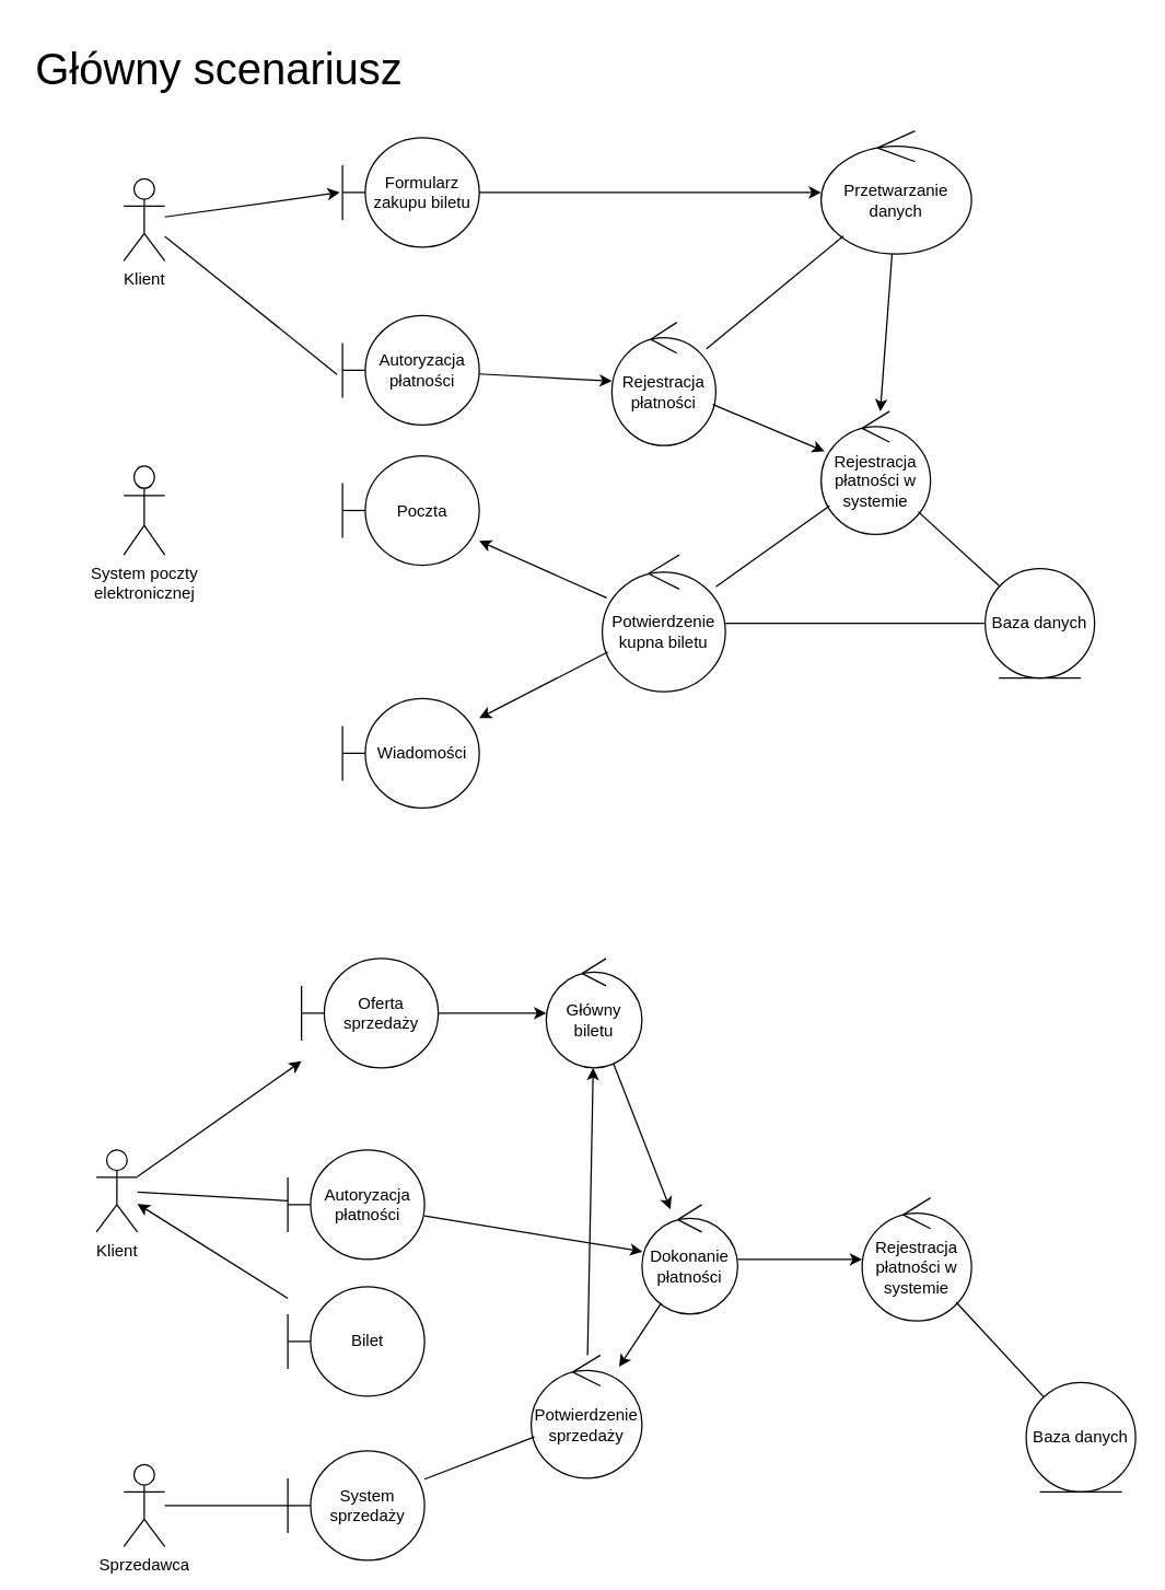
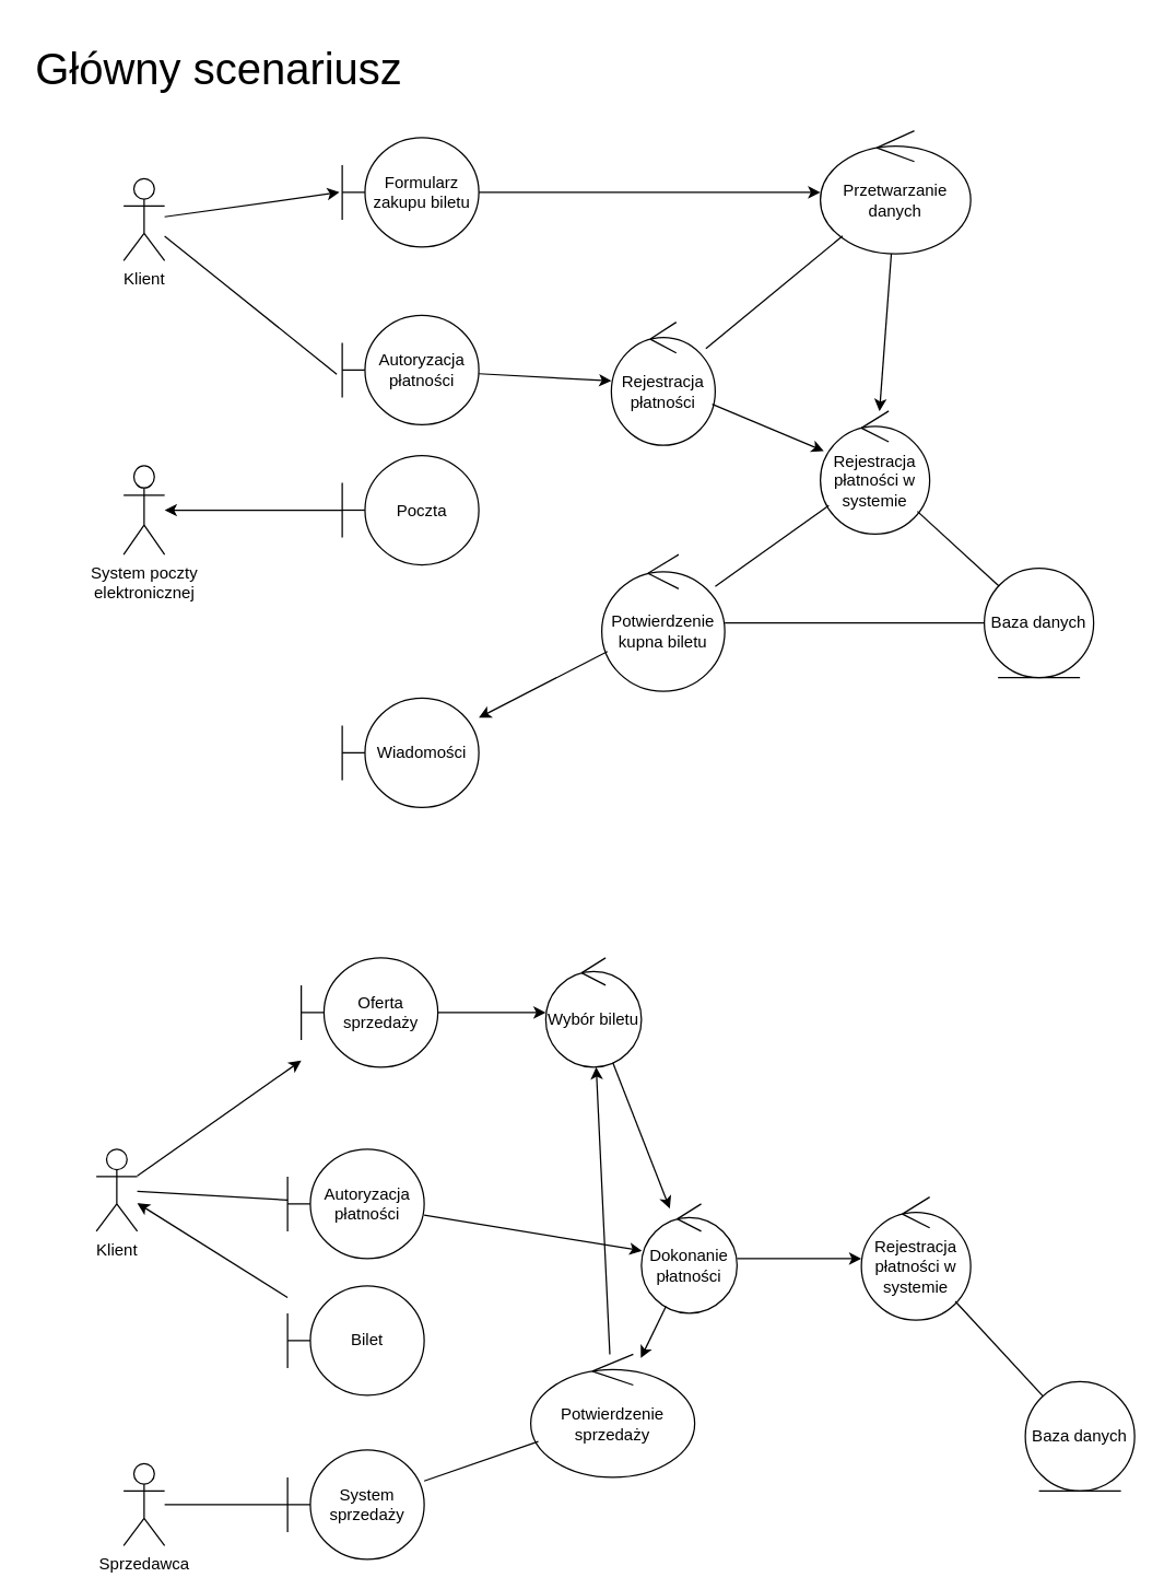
  <mxCell id="0" />
  <mxCell id="1" parent="0" />
  <mxCell id="2" value="Klient" style="shape=umlActor;verticalLabelPosition=bottom;verticalAlign=top;html=1;outlineConnect=0;" vertex="1" parent="1"><mxGeometry x="90" y="130" width="30" height="60" as="geometry" /></mxCell>
  <mxCell id="3" value="Formularz zakupu biletu" style="shape=umlBoundary;whiteSpace=wrap;html=1;" vertex="1" parent="1"><mxGeometry x="250" y="100" width="100" height="80" as="geometry" /></mxCell>
  <mxCell id="4" value="Przetwarzanie danych" style="ellipse;shape=umlControl;whiteSpace=wrap;html=1;" vertex="1" parent="1"><mxGeometry x="600" y="95" width="110" height="90" as="geometry" /></mxCell>
  <mxCell id="5" value="Rejestracja płatności" style="ellipse;shape=umlControl;whiteSpace=wrap;html=1;" vertex="1" parent="1"><mxGeometry x="447" y="235" width="76" height="90" as="geometry" /></mxCell>
  <mxCell id="6" value="Autoryzacja płatności" style="shape=umlBoundary;whiteSpace=wrap;html=1;" vertex="1" parent="1"><mxGeometry x="250" y="230" width="100" height="80" as="geometry" /></mxCell>
  <mxCell id="7" value="Rejestracja płatności w systemie" style="ellipse;shape=umlControl;whiteSpace=wrap;html=1;" vertex="1" parent="1"><mxGeometry x="600" y="300" width="80" height="90" as="geometry" /></mxCell>
  <mxCell id="8" value="Baza danych" style="ellipse;shape=umlEntity;whiteSpace=wrap;html=1;" vertex="1" parent="1"><mxGeometry x="720" y="415" width="80" height="80" as="geometry" /></mxCell>
  <mxCell id="9" value="System poczty&lt;div&gt;elektronicznej&lt;/div&gt;" style="shape=umlActor;verticalLabelPosition=bottom;verticalAlign=top;html=1;" vertex="1" parent="1"><mxGeometry x="90" y="340" width="30" height="65" as="geometry" /></mxCell>
  <mxCell id="10" value="Poczta" style="shape=umlBoundary;whiteSpace=wrap;html=1;" vertex="1" parent="1"><mxGeometry x="250" y="332.5" width="100" height="80" as="geometry" /></mxCell>
  <mxCell id="11" value="Potwierdzenie kupna biletu" style="ellipse;shape=umlControl;whiteSpace=wrap;html=1;" vertex="1" parent="1"><mxGeometry x="440" y="405" width="90" height="100" as="geometry" /></mxCell>
  <mxCell id="12" value="" style="endArrow=none;html=1;rounded=0;exitX=-0.04;exitY=0.538;exitDx=0;exitDy=0;exitPerimeter=0;" edge="1" parent="1" source="6" target="2"><mxGeometry width="50" height="50" relative="1" as="geometry"><mxPoint x="410" y="420" as="sourcePoint" /><mxPoint x="460" y="370" as="targetPoint" /></mxGeometry></mxCell>
  <mxCell id="13" value="Wiadomości" style="shape=umlBoundary;whiteSpace=wrap;html=1;" vertex="1" parent="1"><mxGeometry x="250" y="510" width="100" height="80" as="geometry" /></mxCell>
  <mxCell id="14" value="" style="endArrow=classic;html=1;rounded=0;entryX=-0.02;entryY=0.5;entryDx=0;entryDy=0;entryPerimeter=0;" edge="1" parent="1" source="2" target="3"><mxGeometry width="50" height="50" relative="1" as="geometry"><mxPoint x="140" y="150" as="sourcePoint" /><mxPoint x="460" y="170" as="targetPoint" /></mxGeometry></mxCell>
+ <mxCell id="15" value="" style="endArrow=classic;html=1;rounded=0;" edge="1" parent="1" source="10" target="9"><mxGeometry width="50" height="50" relative="1" as="geometry"><mxPoint x="410" y="390" as="sourcePoint" /><mxPoint x="460" y="340" as="targetPoint" /></mxGeometry></mxCell>
  <mxCell id="16" value="" style="endArrow=none;html=1;rounded=0;" edge="1" parent="1" source="8" target="7"><mxGeometry width="50" height="50" relative="1" as="geometry"><mxPoint x="410" y="390" as="sourcePoint" /><mxPoint x="666.759" y="348.448" as="targetPoint" /></mxGeometry></mxCell>
  <mxCell id="17" value="" style="endArrow=none;html=1;rounded=0;" edge="1" parent="1" source="5" target="4"><mxGeometry width="50" height="50" relative="1" as="geometry"><mxPoint x="450" y="375" as="sourcePoint" /><mxPoint x="500" y="325" as="targetPoint" /></mxGeometry></mxCell>
- <mxCell id="18" value="" style="endArrow=classic;html=1;rounded=0;" edge="1" parent="1" source="11" target="10"><mxGeometry width="50" height="50" relative="1" as="geometry"><mxPoint x="410" y="390" as="sourcePoint" /><mxPoint x="460" y="340" as="targetPoint" /></mxGeometry></mxCell>
  <mxCell id="19" value="" style="endArrow=classic;html=1;rounded=0;" edge="1" parent="1" source="11" target="13"><mxGeometry width="50" height="50" relative="1" as="geometry"><mxPoint x="410" y="390" as="sourcePoint" /><mxPoint x="460" y="340" as="targetPoint" /></mxGeometry></mxCell>
  <mxCell id="20" value="" style="endArrow=none;html=1;rounded=0;" edge="1" parent="1" source="11" target="7"><mxGeometry width="50" height="50" relative="1" as="geometry"><mxPoint x="410" y="390" as="sourcePoint" /><mxPoint x="609.676" y="344.346" as="targetPoint" /></mxGeometry></mxCell>
  <mxCell id="21" value="" style="endArrow=none;html=1;rounded=0;" edge="1" parent="1" source="11" target="8"><mxGeometry width="50" height="50" relative="1" as="geometry"><mxPoint x="410" y="390" as="sourcePoint" /><mxPoint x="460" y="340" as="targetPoint" /></mxGeometry></mxCell>
  <mxCell id="22" value="" style="endArrow=classic;html=1;rounded=0;" edge="1" parent="1" source="4" target="7"><mxGeometry width="50" height="50" relative="1" as="geometry"><mxPoint x="450" y="375" as="sourcePoint" /><mxPoint x="667.76" y="257.159" as="targetPoint" /></mxGeometry></mxCell>
  <mxCell id="23" value="" style="endArrow=classic;html=1;rounded=0;" edge="1" parent="1" source="5" target="7"><mxGeometry width="50" height="50" relative="1" as="geometry"><mxPoint x="410" y="420" as="sourcePoint" /><mxPoint x="460" y="370" as="targetPoint" /></mxGeometry></mxCell>
  <mxCell id="24" value="" style="endArrow=classic;html=1;rounded=0;" edge="1" parent="1" source="6" target="5"><mxGeometry width="50" height="50" relative="1" as="geometry"><mxPoint x="410" y="420" as="sourcePoint" /><mxPoint x="460" y="370" as="targetPoint" /></mxGeometry></mxCell>
  <mxCell id="25" value="" style="endArrow=classic;html=1;rounded=0;" edge="1" parent="1" source="3" target="4"><mxGeometry width="50" height="50" relative="1" as="geometry"><mxPoint x="410" y="420" as="sourcePoint" /><mxPoint x="460" y="370" as="targetPoint" /></mxGeometry></mxCell>
  <mxCell id="26" value="&lt;font style=&quot;font-size: 32px;&quot;&gt;Główny scenariusz&lt;/font&gt;" style="text;html=1;align=center;verticalAlign=middle;whiteSpace=wrap;rounded=0;" vertex="1" parent="1"><mxGeometry width="280" height="60" as="geometry" x="20" y="20" /></mxCell>
  <mxCell id="27" value="Klient" style="shape=umlActor;verticalLabelPosition=bottom;verticalAlign=top;html=1;" vertex="1" parent="1"><mxGeometry x="70" y="840" width="30" height="60" as="geometry" /></mxCell>
  <mxCell id="28" value="Sprzedawca" style="shape=umlActor;verticalLabelPosition=bottom;verticalAlign=top;html=1;" vertex="1" parent="1"><mxGeometry x="90" y="1070" width="30" height="60" as="geometry" /></mxCell>
  <mxCell id="29" value="Oferta sprzedaży" style="shape=umlBoundary;whiteSpace=wrap;html=1;" vertex="1" parent="1"><mxGeometry x="220" y="700" width="100" height="80" as="geometry" /></mxCell>
  <mxCell id="30" value="System sprzedaży" style="shape=umlBoundary;whiteSpace=wrap;html=1;" vertex="1" parent="1"><mxGeometry x="210" y="1060" width="100" height="80" as="geometry" /></mxCell>
- <mxCell id="31" value="Główny biletu" style="ellipse;shape=umlControl;whiteSpace=wrap;html=1;" vertex="1" parent="1"><mxGeometry x="399" y="700" width="70" height="80" as="geometry" /></mxCell>
+ <mxCell id="31" value="Wybór biletu" style="ellipse;shape=umlControl;whiteSpace=wrap;html=1;" vertex="1" parent="1"><mxGeometry x="399" y="700" width="70" height="80" as="geometry" /></mxCell>
  <mxCell id="32" value="Baza danych" style="ellipse;shape=umlEntity;whiteSpace=wrap;html=1;" vertex="1" parent="1"><mxGeometry x="750" y="1010" width="80" height="80" as="geometry" /></mxCell>
  <mxCell id="33" value="Autoryzacja płatności" style="shape=umlBoundary;whiteSpace=wrap;html=1;" vertex="1" parent="1"><mxGeometry x="210" y="840" width="100" height="80" as="geometry" /></mxCell>
  <mxCell id="34" value="Dokonanie płatności" style="ellipse;shape=umlControl;whiteSpace=wrap;html=1;" vertex="1" parent="1"><mxGeometry x="469" y="880" width="70" height="80" as="geometry" /></mxCell>
  <mxCell id="35" value="" style="endArrow=none;html=1;rounded=0;" edge="1" parent="1" source="27" target="33"><mxGeometry width="50" height="50" relative="1" as="geometry"><mxPoint x="410" y="740" as="sourcePoint" /><mxPoint x="460" y="690" as="targetPoint" /></mxGeometry></mxCell>
  <mxCell id="36" value="" style="endArrow=classic;html=1;rounded=0;" edge="1" parent="1" source="27" target="29"><mxGeometry width="50" height="50" relative="1" as="geometry"><mxPoint x="410" y="740" as="sourcePoint" /><mxPoint x="460" y="690" as="targetPoint" /></mxGeometry></mxCell>
  <mxCell id="37" value="" style="endArrow=classic;html=1;rounded=0;" edge="1" parent="1" source="33" target="34"><mxGeometry width="50" height="50" relative="1" as="geometry"><mxPoint x="410" y="740" as="sourcePoint" /><mxPoint x="460" y="690" as="targetPoint" /></mxGeometry></mxCell>
  <mxCell id="38" value="" style="endArrow=classic;html=1;rounded=0;" edge="1" parent="1" source="31" target="34"><mxGeometry width="50" height="50" relative="1" as="geometry"><mxPoint x="410" y="740" as="sourcePoint" /><mxPoint x="460" y="690" as="targetPoint" /></mxGeometry></mxCell>
  <mxCell id="39" value="" style="endArrow=classic;html=1;rounded=0;" edge="1" parent="1" source="29" target="31"><mxGeometry width="50" height="50" relative="1" as="geometry"><mxPoint x="410" y="740" as="sourcePoint" /><mxPoint x="460" y="690" as="targetPoint" /></mxGeometry></mxCell>
  <mxCell id="40" value="Rejestracja płatności w systemie" style="ellipse;shape=umlControl;whiteSpace=wrap;html=1;" vertex="1" parent="1"><mxGeometry x="630" y="875" width="80" height="90" as="geometry" /></mxCell>
  <mxCell id="41" value="" style="endArrow=classic;html=1;rounded=0;" edge="1" parent="1" source="34" target="40"><mxGeometry width="50" height="50" relative="1" as="geometry"><mxPoint x="410" y="840" as="sourcePoint" /><mxPoint x="460" y="790" as="targetPoint" /></mxGeometry></mxCell>
  <mxCell id="42" value="" style="endArrow=none;html=1;rounded=0;" edge="1" parent="1" source="40" target="32"><mxGeometry width="50" height="50" relative="1" as="geometry"><mxPoint x="410" y="840" as="sourcePoint" /><mxPoint x="460" y="790" as="targetPoint" /></mxGeometry></mxCell>
  <mxCell id="43" value="Bilet" style="shape=umlBoundary;whiteSpace=wrap;html=1;" vertex="1" parent="1"><mxGeometry x="210" y="940" width="100" height="80" as="geometry" /></mxCell>
  <mxCell id="44" value="" style="endArrow=classic;html=1;rounded=0;" edge="1" parent="1" source="43" target="27"><mxGeometry width="50" height="50" relative="1" as="geometry"><mxPoint x="410" y="1040" as="sourcePoint" /><mxPoint x="460" y="990" as="targetPoint" /></mxGeometry></mxCell>
  <mxCell id="45" value="" style="endArrow=none;html=1;rounded=0;" edge="1" parent="1" source="30" target="28"><mxGeometry width="50" height="50" relative="1" as="geometry"><mxPoint x="580" y="950" as="sourcePoint" /><mxPoint x="630" y="900" as="targetPoint" /></mxGeometry></mxCell>
- <mxCell id="46" value="Potwierdzenie sprzedaży" style="ellipse;shape=umlControl;whiteSpace=wrap;html=1;" vertex="1" parent="1"><mxGeometry x="388" y="990" width="81" height="90" as="geometry" /></mxCell>
+ <mxCell id="46" value="Potwierdzenie sprzedaży" style="ellipse;shape=umlControl;whiteSpace=wrap;html=1;" vertex="1" parent="1"><mxGeometry x="388" y="990" width="120" height="90" as="geometry" /></mxCell>
  <mxCell id="47" value="" style="endArrow=none;html=1;rounded=0;" edge="1" parent="1" source="30" target="46"><mxGeometry width="50" height="50" relative="1" as="geometry"><mxPoint x="580" y="950" as="sourcePoint" /><mxPoint x="630" y="900" as="targetPoint" /></mxGeometry></mxCell>
  <mxCell id="48" value="" style="endArrow=classic;html=1;rounded=0;" edge="1" parent="1" source="34" target="46"><mxGeometry width="50" height="50" relative="1" as="geometry"><mxPoint x="580" y="950" as="sourcePoint" /><mxPoint x="630" y="900" as="targetPoint" /></mxGeometry></mxCell>
  <mxCell id="49" value="" style="endArrow=classic;html=1;rounded=0;" edge="1" parent="1" source="46" target="31"><mxGeometry width="50" height="50" relative="1" as="geometry"><mxPoint x="580" y="950" as="sourcePoint" /><mxPoint x="630" y="900" as="targetPoint" /></mxGeometry></mxCell>
